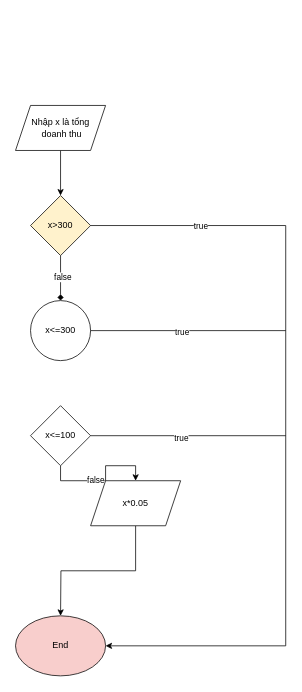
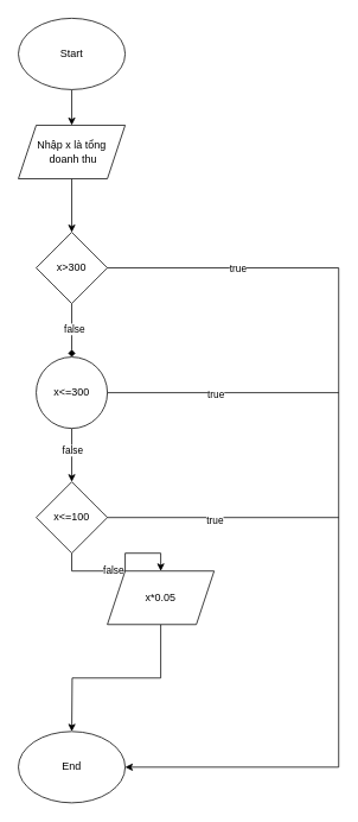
  <mxCell id="0" />
  <mxCell id="1" parent="0" />
+ <mxCell id="2" style="edgeStyle=orthogonalEdgeStyle;rounded=0;orthogonalLoop=1;jettySize=auto;html=1;exitX=0.5;exitY=1;exitDx=0;exitDy=0;" parent="1" source="3" target="5" edge="1"><mxGeometry relative="1" as="geometry" /></mxCell>
+ <mxCell id="3" value="&lt;font style=&quot;vertical-align: inherit;&quot;&gt;&lt;font style=&quot;vertical-align: inherit;&quot;&gt;Start&lt;/font&gt;&lt;/font&gt;" style="ellipse;whiteSpace=wrap;html=1;" parent="1" vertex="1"><mxGeometry x="20" width="120" height="80" as="geometry" y="20" /></mxCell>
  <mxCell id="4" style="edgeStyle=orthogonalEdgeStyle;rounded=0;orthogonalLoop=1;jettySize=auto;html=1;exitX=0.5;exitY=1;exitDx=0;exitDy=0;entryX=0.5;entryY=0;entryDx=0;entryDy=0;" parent="1" source="5" target="8" edge="1"><mxGeometry relative="1" as="geometry" /></mxCell>
  <mxCell id="5" value="&lt;font style=&quot;vertical-align: inherit;&quot;&gt;&lt;font style=&quot;vertical-align: inherit;&quot;&gt;Nhập x là tổng&lt;br&gt;&amp;nbsp;doanh thu&lt;/font&gt;&lt;/font&gt;" style="shape=parallelogram;perimeter=parallelogramPerimeter;whiteSpace=wrap;html=1;fixedSize=1;" parent="1" vertex="1"><mxGeometry x="20" y="140" width="120" height="60" as="geometry" /></mxCell>
  <mxCell id="6" style="edgeStyle=orthogonalEdgeStyle;rounded=0;orthogonalLoop=1;jettySize=auto;html=1;exitX=0.5;exitY=1;exitDx=0;exitDy=0;entryX=0.5;entryY=0;entryDx=0;entryDy=0;endArrow=diamond;" parent="1" source="8" target="11" edge="1"><mxGeometry relative="1" as="geometry" /></mxCell>
  <mxCell id="7" value="&lt;font style=&quot;vertical-align: inherit;&quot;&gt;&lt;font style=&quot;vertical-align: inherit;&quot;&gt;false&lt;/font&gt;&lt;/font&gt;" style="edgeLabel;html=1;align=center;verticalAlign=middle;resizable=0;points=[];" parent="6" vertex="1" connectable="0"><mxGeometry x="-0.067" y="2" relative="1" as="geometry"><mxPoint as="offset" /></mxGeometry></mxCell>
- <mxCell id="8" value="&lt;font style=&quot;vertical-align: inherit;&quot;&gt;&lt;font style=&quot;vertical-align: inherit;&quot;&gt;x&amp;gt;300&lt;/font&gt;&lt;/font&gt;" style="rhombus;whiteSpace=wrap;html=1;fillColor=#fff2cc;" parent="1" vertex="1"><mxGeometry x="40" y="260" width="80" height="80" as="geometry" /></mxCell>
+ <mxCell id="8" value="&lt;font style=&quot;vertical-align: inherit;&quot;&gt;&lt;font style=&quot;vertical-align: inherit;&quot;&gt;x&amp;gt;300&lt;/font&gt;&lt;/font&gt;" style="rhombus;whiteSpace=wrap;html=1;" parent="1" vertex="1"><mxGeometry x="40" y="260" width="80" height="80" as="geometry" /></mxCell>
+ <mxCell id="9" style="edgeStyle=orthogonalEdgeStyle;rounded=0;orthogonalLoop=1;jettySize=auto;html=1;exitX=0.5;exitY=1;exitDx=0;exitDy=0;entryX=0.5;entryY=0;entryDx=0;entryDy=0;" parent="1" source="11" target="14" edge="1"><mxGeometry relative="1" as="geometry" /></mxCell>
+ <mxCell id="10" value="&lt;font style=&quot;vertical-align: inherit;&quot;&gt;&lt;font style=&quot;vertical-align: inherit;&quot;&gt;false&lt;/font&gt;&lt;/font&gt;" style="edgeLabel;html=1;align=center;verticalAlign=middle;resizable=0;points=[];" parent="9" vertex="1" connectable="0"><mxGeometry x="-0.2" relative="1" as="geometry"><mxPoint as="offset" /></mxGeometry></mxCell>
  <mxCell id="11" value="&lt;font style=&quot;vertical-align: inherit;&quot;&gt;&lt;font style=&quot;vertical-align: inherit;&quot;&gt;x&amp;lt;=300&lt;/font&gt;&lt;/font&gt;" style="ellipse;whiteSpace=wrap;html=1;" parent="1" vertex="1"><mxGeometry x="40" y="400" width="80" height="80" as="geometry" /></mxCell>
  <mxCell id="12" style="edgeStyle=orthogonalEdgeStyle;rounded=0;orthogonalLoop=1;jettySize=auto;html=1;exitX=0.5;exitY=1;exitDx=0;exitDy=0;entryX=0.5;entryY=0;entryDx=0;entryDy=0;" parent="1" source="14" target="16" edge="1"><mxGeometry relative="1" as="geometry" /></mxCell>
  <mxCell id="13" value="&lt;font style=&quot;vertical-align: inherit;&quot;&gt;&lt;font style=&quot;vertical-align: inherit;&quot;&gt;false&lt;br&gt;&lt;/font&gt;&lt;/font&gt;" style="edgeLabel;html=1;align=center;verticalAlign=middle;resizable=0;points=[];" parent="12" vertex="1" connectable="0"><mxGeometry x="-0.171" y="1" relative="1" as="geometry"><mxPoint as="offset" /></mxGeometry></mxCell>
  <mxCell id="14" value="&lt;font style=&quot;vertical-align: inherit;&quot;&gt;&lt;font style=&quot;vertical-align: inherit;&quot;&gt;x&amp;lt;=100&lt;/font&gt;&lt;/font&gt;" style="rhombus;whiteSpace=wrap;html=1;" parent="1" vertex="1"><mxGeometry x="40" y="540" width="80" height="80" as="geometry" /></mxCell>
  <mxCell id="15" style="edgeStyle=orthogonalEdgeStyle;rounded=0;orthogonalLoop=1;jettySize=auto;html=1;exitX=0.5;exitY=1;exitDx=0;exitDy=0;" parent="1" source="16" edge="1"><mxGeometry relative="1" as="geometry"><mxPoint x="80" y="820" as="targetPoint" /></mxGeometry></mxCell>
  <mxCell id="16" value="&lt;font style=&quot;vertical-align: inherit;&quot;&gt;&lt;font style=&quot;vertical-align: inherit;&quot;&gt;x*0.05&lt;/font&gt;&lt;/font&gt;" style="shape=parallelogram;perimeter=parallelogramPerimeter;whiteSpace=wrap;html=1;fixedSize=1;" parent="1" vertex="1"><mxGeometry x="120" y="640" width="120" height="60" as="geometry" /></mxCell>
  <mxCell id="17" style="edgeStyle=orthogonalEdgeStyle;rounded=0;orthogonalLoop=1;jettySize=auto;html=1;exitX=1;exitY=0.5;exitDx=0;exitDy=0;entryX=1;entryY=0.5;entryDx=0;entryDy=0;" parent="1" source="8" target="23" edge="1"><mxGeometry relative="1" as="geometry"><Array as="points"><mxPoint x="380" y="300" /><mxPoint x="380" y="860" /></Array></mxGeometry></mxCell>
  <mxCell id="18" value="&lt;font style=&quot;vertical-align: inherit;&quot;&gt;&lt;font style=&quot;vertical-align: inherit;&quot;&gt;true&lt;/font&gt;&lt;/font&gt;" style="edgeLabel;html=1;align=center;verticalAlign=middle;resizable=0;points=[];" parent="17" vertex="1" connectable="0"><mxGeometry x="-0.725" relative="1" as="geometry"><mxPoint as="offset" /></mxGeometry></mxCell>
  <mxCell id="19" value="" style="endArrow=none;html=1;rounded=0;entryX=1;entryY=0.5;entryDx=0;entryDy=0;" parent="1" target="11" edge="1"><mxGeometry width="50" height="50" relative="1" as="geometry"><mxPoint x="380" y="440" as="sourcePoint" /><mxPoint x="100" y="450" as="targetPoint" /></mxGeometry></mxCell>
  <mxCell id="20" value="&lt;font style=&quot;vertical-align: inherit;&quot;&gt;&lt;font style=&quot;vertical-align: inherit;&quot;&gt;true&lt;/font&gt;&lt;/font&gt;" style="edgeLabel;html=1;align=center;verticalAlign=middle;resizable=0;points=[];" parent="19" vertex="1" connectable="0"><mxGeometry x="0.069" y="1" relative="1" as="geometry"><mxPoint as="offset" /></mxGeometry></mxCell>
  <mxCell id="21" value="" style="endArrow=none;html=1;rounded=0;entryX=1;entryY=0.5;entryDx=0;entryDy=0;" parent="1" target="14" edge="1"><mxGeometry width="50" height="50" relative="1" as="geometry"><mxPoint x="380" y="580" as="sourcePoint" /><mxPoint x="100" y="550" as="targetPoint" /></mxGeometry></mxCell>
  <mxCell id="22" value="&lt;font style=&quot;vertical-align: inherit;&quot;&gt;&lt;font style=&quot;vertical-align: inherit;&quot;&gt;true&lt;/font&gt;&lt;/font&gt;" style="edgeLabel;html=1;align=center;verticalAlign=middle;resizable=0;points=[];" parent="21" vertex="1" connectable="0"><mxGeometry x="0.077" y="2" relative="1" as="geometry"><mxPoint as="offset" /></mxGeometry></mxCell>
- <mxCell id="23" value="&lt;font style=&quot;vertical-align: inherit;&quot;&gt;&lt;font style=&quot;vertical-align: inherit;&quot;&gt;End&lt;/font&gt;&lt;/font&gt;" style="ellipse;whiteSpace=wrap;html=1;fillColor=#f8cecc;" parent="1" vertex="1"><mxGeometry x="20" y="820" width="120" height="80" as="geometry" /></mxCell>
+ <mxCell id="23" value="&lt;font style=&quot;vertical-align: inherit;&quot;&gt;&lt;font style=&quot;vertical-align: inherit;&quot;&gt;End&lt;/font&gt;&lt;/font&gt;" style="ellipse;whiteSpace=wrap;html=1;" parent="1" vertex="1"><mxGeometry x="20" y="820" width="120" height="80" as="geometry" /></mxCell>
